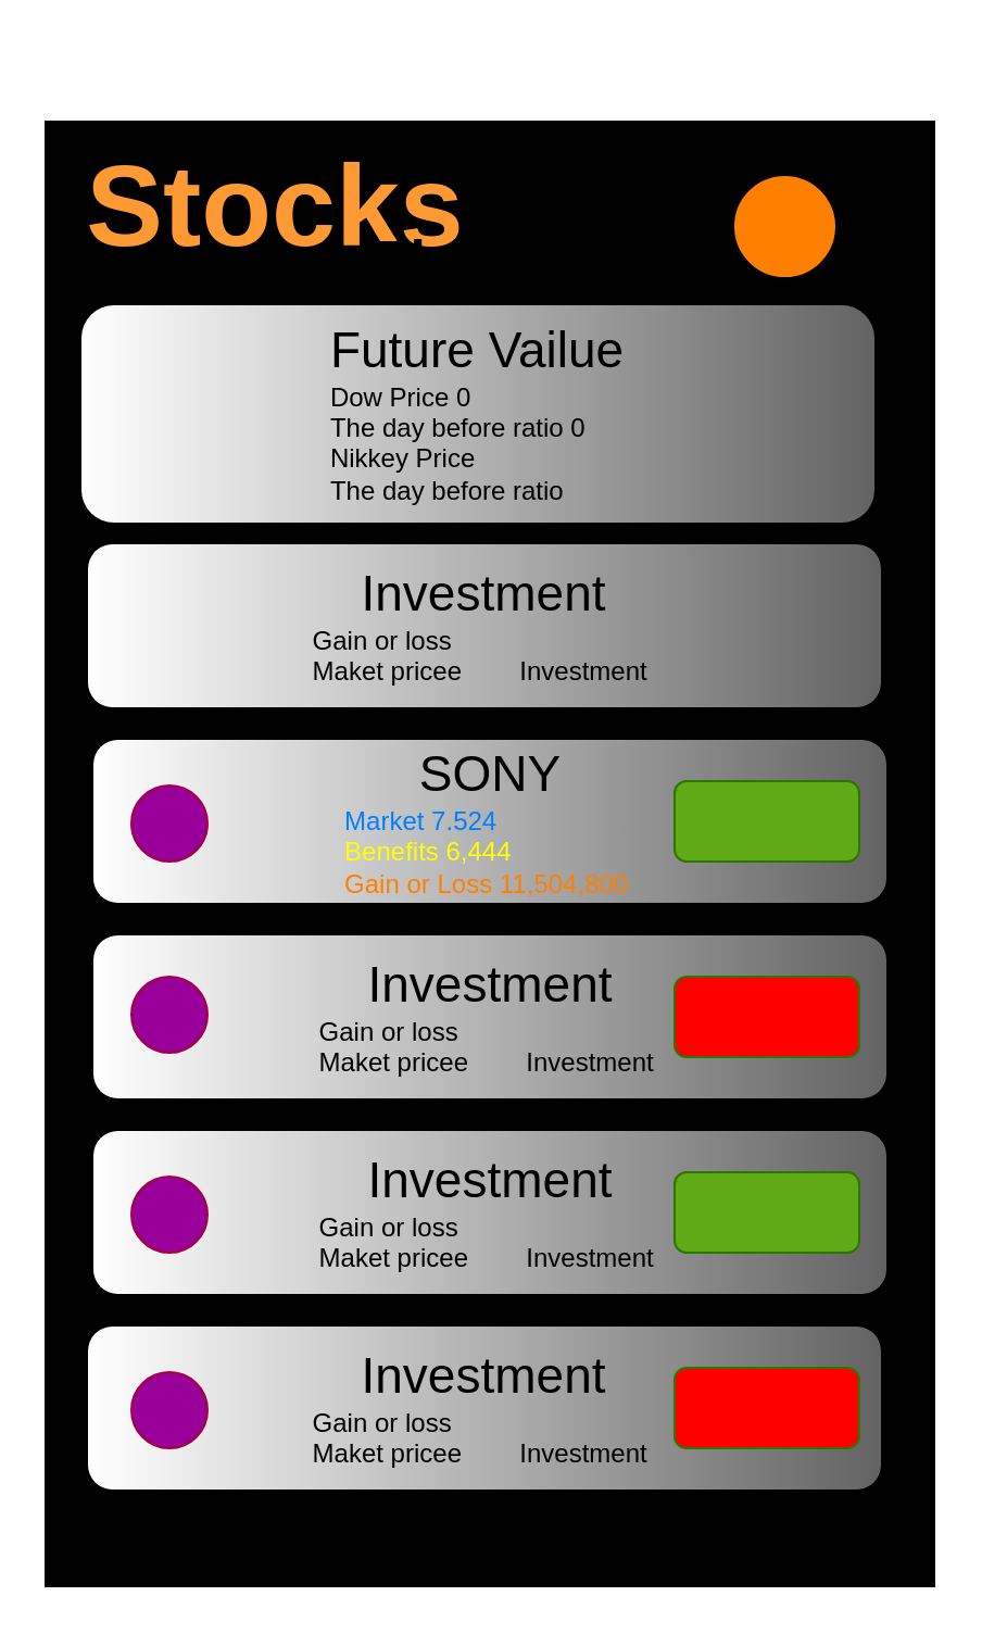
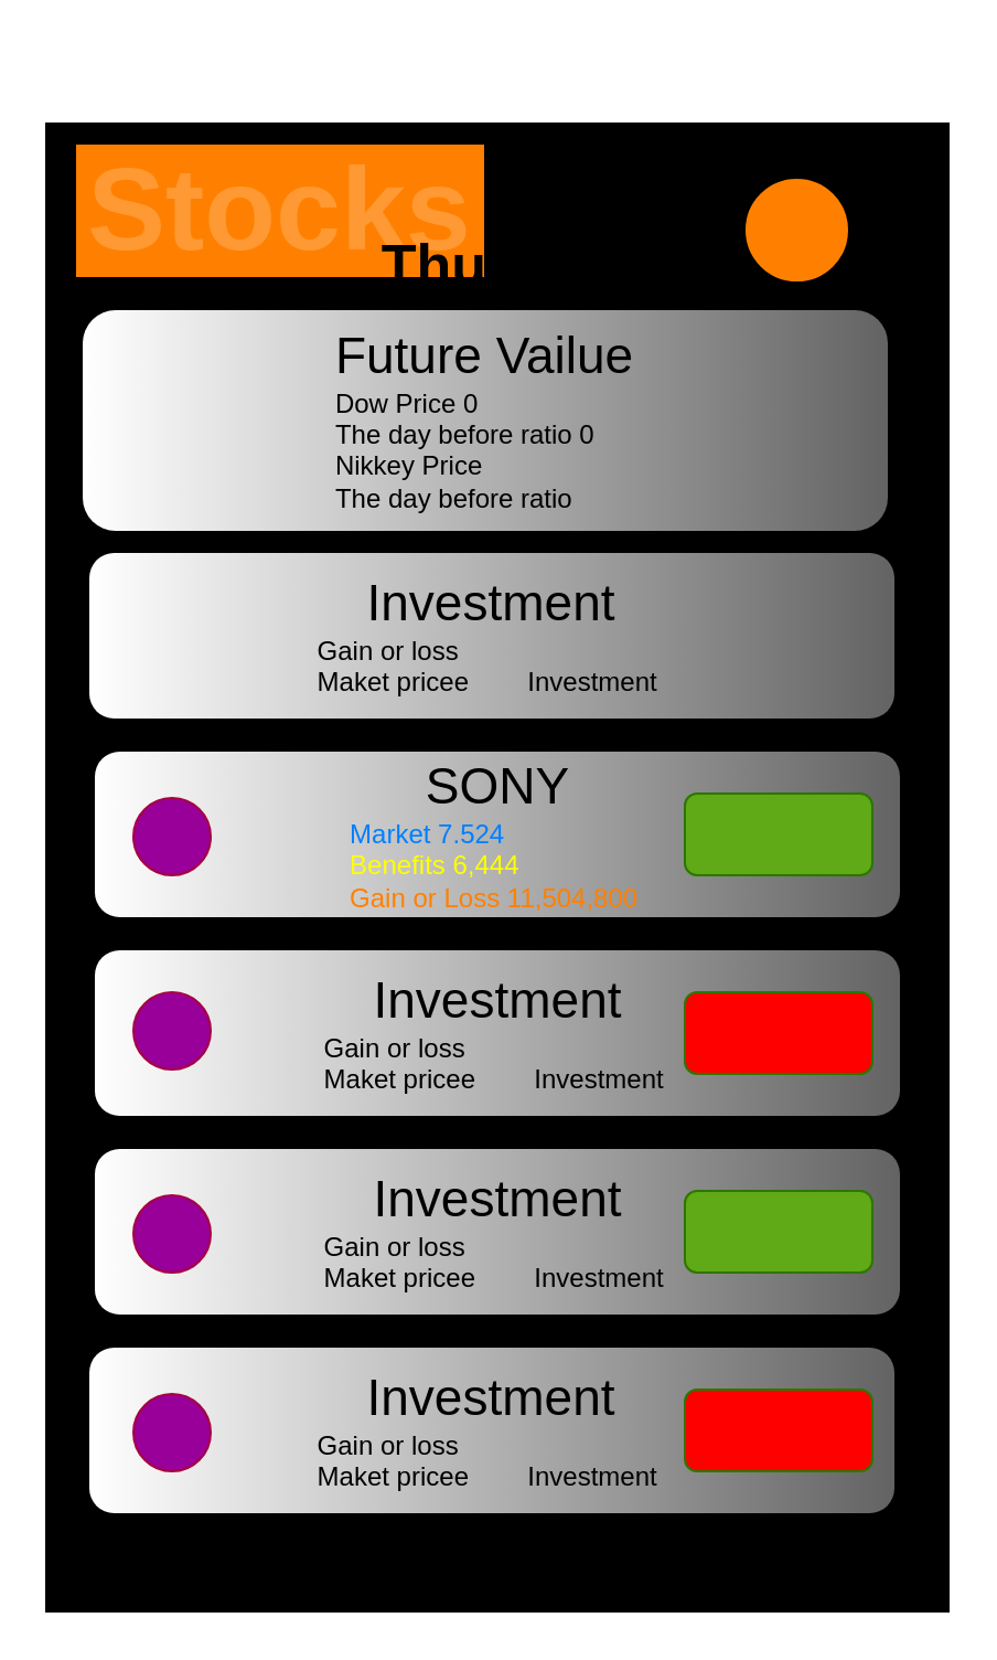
  <mxCell id="0" />
  <mxCell id="1" parent="0" />
  <mxCell id="2" value="" style="rounded=0;whiteSpace=wrap;html=1;fillColor=#000000;strokeColor=none;fontColor=#ffffff;rotation=0;align=left;" parent="1" vertex="1"><mxGeometry x="20" y="20" width="410" height="675" as="geometry" /></mxCell>
  <mxCell id="3" value="&lt;font&gt;&lt;span style=&quot;font-size: 23px&quot;&gt;Investment&lt;/span&gt;&lt;br&gt;&lt;div style=&quot;text-align: left&quot;&gt;&lt;span&gt;Gain or loss&lt;/span&gt;&lt;/div&gt;Maket pricee&amp;nbsp; &amp;nbsp; &amp;nbsp; &amp;nbsp; Investment&amp;nbsp;&lt;br&gt;&lt;/font&gt;" style="rounded=1;whiteSpace=wrap;html=1;strokeColor=none;gradientColor=#636363;gradientDirection=east;" parent="1" vertex="1"><mxGeometry x="40" y="215" width="365" height="75" as="geometry" /></mxCell>
- <mxCell id="4" value="&lt;font color=&quot;#ff9933&quot; size=&quot;1&quot;&gt;&lt;b style=&quot;line-height: 360% ; font-size: 53px&quot;&gt;Stocks&lt;/b&gt;&lt;/font&gt;" style="rounded=0;whiteSpace=wrap;html=1;strokeColor=none;fillColor=#000000;" parent="1" vertex="1"><mxGeometry x="34" y="30" width="185" height="60" as="geometry" /></mxCell>
+ <mxCell id="4" value="&lt;font color=&quot;#ff9933&quot; size=&quot;1&quot;&gt;&lt;b style=&quot;line-height: 360% ; font-size: 53px&quot;&gt;Stocks&lt;/b&gt;&lt;/font&gt;" style="rounded=0;whiteSpace=wrap;html=1;strokeColor=none;fillColor=#ff8000;" parent="1" vertex="1"><mxGeometry x="34" y="30" width="185" height="60" as="geometry" /></mxCell>
  <mxCell id="5" value="&lt;font&gt;&lt;span style=&quot;font-size: 23px&quot;&gt;Future Vailue&lt;/span&gt;&lt;br&gt;&lt;div style=&quot;text-align: left&quot;&gt;&lt;span&gt;Dow Price 0&lt;/span&gt;&lt;/div&gt;&lt;font style=&quot;font-size: 12px&quot;&gt;&lt;div style=&quot;text-align: left&quot;&gt;&lt;span&gt;The day before ratio 0&lt;/span&gt;&lt;/div&gt;&lt;div style=&quot;text-align: left&quot;&gt;&lt;span&gt;Nikkey Price&lt;/span&gt;&lt;/div&gt;&lt;div style=&quot;text-align: left&quot;&gt;&lt;span&gt;The day before ratio&lt;/span&gt;&lt;/div&gt;&lt;/font&gt;&lt;/font&gt;" style="rounded=1;whiteSpace=wrap;html=1;strokeColor=none;gradientColor=#636363;gradientDirection=east;" vertex="1" parent="1"><mxGeometry x="37" y="105" width="365" height="100" as="geometry" /></mxCell>
  <mxCell id="6" value="&lt;font&gt;&lt;span style=&quot;font-size: 23px&quot;&gt;SONY&lt;/span&gt;&lt;br&gt;&lt;div style=&quot;text-align: left&quot;&gt;&lt;font color=&quot;#007fff&quot;&gt;Market 7.524&lt;/font&gt;&lt;/div&gt;&lt;div style=&quot;text-align: left&quot;&gt;&lt;font color=&quot;#ffff00&quot;&gt;Benefits 6,444&lt;/font&gt;&lt;/div&gt;&lt;font color=&quot;#ff8000&quot;&gt;Gain or Loss 11,504,800&lt;/font&gt;&amp;nbsp;&lt;br&gt;&lt;/font&gt;" style="rounded=1;whiteSpace=wrap;html=1;strokeColor=none;gradientColor=#636363;gradientDirection=east;" vertex="1" parent="1"><mxGeometry x="42.5" y="305" width="365" height="75" as="geometry" /></mxCell>
  <mxCell id="7" value="&lt;font&gt;&lt;span style=&quot;font-size: 23px&quot;&gt;Investment&lt;/span&gt;&lt;br&gt;&lt;div style=&quot;text-align: left&quot;&gt;&lt;span&gt;Gain or loss&lt;/span&gt;&lt;/div&gt;Maket pricee&amp;nbsp; &amp;nbsp; &amp;nbsp; &amp;nbsp; Investment&amp;nbsp;&lt;br&gt;&lt;/font&gt;" style="rounded=1;whiteSpace=wrap;html=1;strokeColor=none;gradientColor=#636363;gradientDirection=east;" vertex="1" parent="1"><mxGeometry x="42.5" y="395" width="365" height="75" as="geometry" /></mxCell>
  <mxCell id="8" value="&lt;font&gt;&lt;span style=&quot;font-size: 23px&quot;&gt;Investment&lt;/span&gt;&lt;br&gt;&lt;div style=&quot;text-align: left&quot;&gt;&lt;span&gt;Gain or loss&lt;/span&gt;&lt;/div&gt;Maket pricee&amp;nbsp; &amp;nbsp; &amp;nbsp; &amp;nbsp; Investment&amp;nbsp;&lt;br&gt;&lt;/font&gt;" style="rounded=1;whiteSpace=wrap;html=1;strokeColor=none;gradientColor=#636363;gradientDirection=east;" vertex="1" parent="1"><mxGeometry x="42.5" y="485" width="365" height="75" as="geometry" /></mxCell>
  <mxCell id="9" value="&lt;font&gt;&lt;span style=&quot;font-size: 23px&quot;&gt;Investment&lt;/span&gt;&lt;br&gt;&lt;div style=&quot;text-align: left&quot;&gt;&lt;span&gt;Gain or loss&lt;/span&gt;&lt;/div&gt;Maket pricee&amp;nbsp; &amp;nbsp; &amp;nbsp; &amp;nbsp; Investment&amp;nbsp;&lt;br&gt;&lt;/font&gt;" style="rounded=1;whiteSpace=wrap;html=1;strokeColor=none;gradientColor=#636363;gradientDirection=east;" vertex="1" parent="1"><mxGeometry x="40" y="575" width="365" height="75" as="geometry" /></mxCell>
  <mxCell id="10" value="" style="rounded=1;whiteSpace=wrap;html=1;fillColor=#60a917;strokeColor=#2D7600;fontColor=#ffffff;" vertex="1" parent="1"><mxGeometry x="310" y="324" width="85" height="37" as="geometry" /></mxCell>
  <mxCell id="11" value="" style="ellipse;whiteSpace=wrap;html=1;aspect=fixed;fillColor=#990099;strokeColor=#A50040;fontColor=#ffffff;" vertex="1" parent="1"><mxGeometry x="60" y="326" width="35" height="35" as="geometry" /></mxCell>
  <mxCell id="12" value="" style="rounded=1;whiteSpace=wrap;html=1;fillColor=#FF0000;strokeColor=#2D7600;fontColor=#ffffff;" vertex="1" parent="1"><mxGeometry x="310" y="414" width="85" height="37" as="geometry" /></mxCell>
  <mxCell id="13" value="" style="rounded=1;whiteSpace=wrap;html=1;fillColor=#60a917;strokeColor=#2D7600;fontColor=#ffffff;" vertex="1" parent="1"><mxGeometry x="310" y="504" width="85" height="37" as="geometry" /></mxCell>
  <mxCell id="14" value="" style="rounded=1;whiteSpace=wrap;html=1;fillColor=#FF0000;strokeColor=#2D7600;fontColor=#ffffff;" vertex="1" parent="1"><mxGeometry x="310" y="594" width="85" height="37" as="geometry" /></mxCell>
  <mxCell id="15" value="" style="ellipse;whiteSpace=wrap;html=1;aspect=fixed;fillColor=#990099;strokeColor=#A50040;fontColor=#ffffff;" vertex="1" parent="1"><mxGeometry x="60" y="414" width="35" height="35" as="geometry" /></mxCell>
  <mxCell id="16" value="" style="ellipse;whiteSpace=wrap;html=1;aspect=fixed;fillColor=#990099;strokeColor=#A50040;fontColor=#ffffff;" vertex="1" parent="1"><mxGeometry x="60" y="506" width="35" height="35" as="geometry" /></mxCell>
  <mxCell id="17" value="" style="ellipse;whiteSpace=wrap;html=1;aspect=fixed;fillColor=#990099;strokeColor=#A50040;fontColor=#ffffff;" vertex="1" parent="1"><mxGeometry x="60" y="596" width="35" height="35" as="geometry" /></mxCell>
- <mxCell id="18" value="&lt;font style=&quot;font-size: 26px&quot;&gt;&lt;b&gt;Thu 25 The&lt;/b&gt;&lt;/font&gt;" style="rounded=0;whiteSpace=wrap;html=1;strokeColor=none;fillColor=#000000;opacity=0;" vertex="1" parent="1"><mxGeometry x="165" y="55" width="152.5" height="60" as="geometry" /></mxCell>
+ <mxCell id="18" value="&lt;font style=&quot;font-size: 26px&quot;&gt;&lt;b&gt;Thu 25 Jun&lt;/b&gt;&lt;/font&gt;" style="rounded=0;whiteSpace=wrap;html=1;strokeColor=none;fillColor=#000000;opacity=0;" vertex="1" parent="1"><mxGeometry x="165" y="55" width="152.5" height="60" as="geometry" /></mxCell>
  <mxCell id="19" value="" style="ellipse;whiteSpace=wrap;html=1;aspect=fixed;fillColor=#FF8000;" vertex="1" parent="1"><mxGeometry x="337" y="45" width="47.5" height="47.5" as="geometry" /></mxCell>
